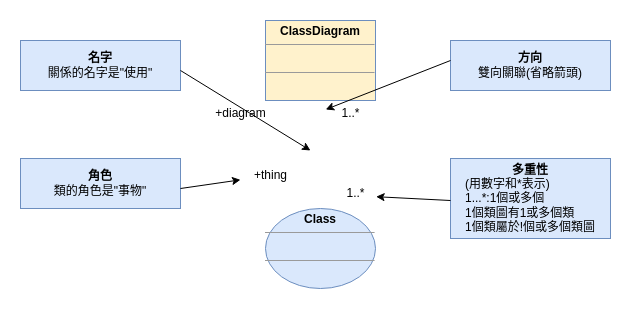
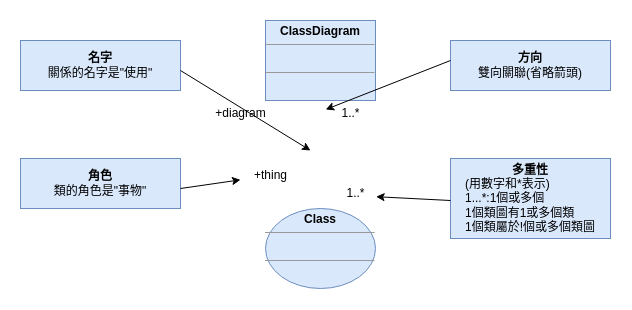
  <mxCell id="0" />
  <mxCell id="1" parent="0" />
  <mxCell id="2" value="&lt;div style=&quot;&quot;&gt;&lt;b style=&quot;background-color: initial;&quot;&gt;角色&lt;/b&gt;&lt;/div&gt;&lt;div style=&quot;&quot;&gt;&lt;span style=&quot;background-color: initial;&quot;&gt;類的角色是&quot;事物&lt;/span&gt;&lt;span style=&quot;background-color: initial;&quot;&gt;&quot;&lt;/span&gt;&lt;/div&gt;" style="rounded=0;whiteSpace=wrap;html=1;fillColor=#dae8fc;strokeColor=#6c8ebf;container=0;align=center;" vertex="1" parent="1"><mxGeometry x="20" y="158" width="160" height="50" as="geometry" /></mxCell>
  <mxCell id="3" value="&lt;p style=&quot;margin:0px;margin-top:4px;text-align:center;&quot;&gt;&lt;b&gt;Class&lt;/b&gt;&lt;/p&gt;&lt;hr size=&quot;1&quot;&gt;&lt;p style=&quot;margin:0px;margin-left:4px;&quot;&gt;&lt;br&gt;&lt;/p&gt;&lt;hr size=&quot;1&quot;&gt;&lt;p style=&quot;margin:0px;margin-left:4px;&quot;&gt;&lt;br&gt;&lt;/p&gt;" style="ellipse;verticalAlign=top;align=left;overflow=fill;fontSize=12;fontFamily=Helvetica;html=1;whiteSpace=wrap;fillColor=#dae8fc;strokeColor=#6c8ebf;" vertex="1" parent="1"><mxGeometry x="265" y="208" width="110" height="80" as="geometry" /></mxCell>
- <mxCell id="4" value="&lt;p style=&quot;margin:0px;margin-top:4px;text-align:center;&quot;&gt;&lt;b&gt;ClassDiagram&lt;/b&gt;&lt;/p&gt;&lt;hr size=&quot;1&quot;&gt;&lt;p style=&quot;margin:0px;margin-left:4px;&quot;&gt;&lt;br&gt;&lt;/p&gt;&lt;hr size=&quot;1&quot;&gt;&lt;p style=&quot;margin:0px;margin-left:4px;&quot;&gt;&lt;br&gt;&lt;/p&gt;" style="verticalAlign=top;align=left;overflow=fill;fontSize=12;fontFamily=Helvetica;html=1;whiteSpace=wrap;fillColor=#fff2cc;strokeColor=#6c8ebf;" vertex="1" parent="1"><mxGeometry x="265" y="20" width="110" height="80" as="geometry" /></mxCell>
+ <mxCell id="4" value="&lt;p style=&quot;margin:0px;margin-top:4px;text-align:center;&quot;&gt;&lt;b&gt;ClassDiagram&lt;/b&gt;&lt;/p&gt;&lt;hr size=&quot;1&quot;&gt;&lt;p style=&quot;margin:0px;margin-left:4px;&quot;&gt;&lt;br&gt;&lt;/p&gt;&lt;hr size=&quot;1&quot;&gt;&lt;p style=&quot;margin:0px;margin-left:4px;&quot;&gt;&lt;br&gt;&lt;/p&gt;" style="verticalAlign=top;align=left;overflow=fill;fontSize=12;fontFamily=Helvetica;html=1;whiteSpace=wrap;fillColor=#dae8fc;strokeColor=#6c8ebf;" vertex="1" parent="1"><mxGeometry x="265" y="20" width="110" height="80" as="geometry" /></mxCell>
  <mxCell id="5" value="1..*" style="text;html=1;align=center;verticalAlign=middle;resizable=0;points=[];autosize=1;strokeColor=none;fillColor=none;" vertex="1" parent="1"><mxGeometry x="330" y="98" width="40" height="30" as="geometry" /></mxCell>
  <mxCell id="6" value="1..*" style="text;html=1;align=center;verticalAlign=middle;resizable=0;points=[];autosize=1;strokeColor=none;fillColor=none;" vertex="1" parent="1"><mxGeometry x="335" y="178" width="40" height="30" as="geometry" /></mxCell>
  <mxCell id="7" value="+diagram" style="text;html=1;align=center;verticalAlign=middle;resizable=0;points=[];autosize=1;strokeColor=none;fillColor=none;" vertex="1" parent="1"><mxGeometry x="205" y="98" width="70" height="30" as="geometry" /></mxCell>
  <mxCell id="8" value="+thing" style="text;html=1;align=center;verticalAlign=middle;resizable=0;points=[];autosize=1;strokeColor=none;fillColor=none;" vertex="1" parent="1"><mxGeometry x="240" y="160" width="60" height="30" as="geometry" /></mxCell>
  <mxCell id="9" value="&lt;div style=&quot;&quot;&gt;&lt;b style=&quot;background-color: initial;&quot;&gt;名字&lt;/b&gt;&lt;/div&gt;&lt;div style=&quot;&quot;&gt;關係的名字是&quot;使用&quot;&lt;/div&gt;" style="rounded=0;whiteSpace=wrap;html=1;fillColor=#dae8fc;strokeColor=#6c8ebf;container=0;align=center;" vertex="1" parent="1"><mxGeometry x="20" y="40" width="160" height="50" as="geometry" /></mxCell>
  <mxCell id="10" value="&lt;div style=&quot;&quot;&gt;&lt;b style=&quot;background-color: initial;&quot;&gt;多重性&lt;/b&gt;&lt;/div&gt;&lt;div style=&quot;text-align: left;&quot;&gt;(用數字和*表示)&lt;/div&gt;&lt;div style=&quot;text-align: left;&quot;&gt;1...*:1個或多個&lt;/div&gt;&lt;div style=&quot;text-align: left;&quot;&gt;1個類圖有1或多個類&lt;/div&gt;&lt;div style=&quot;text-align: left;&quot;&gt;1個類屬於!個或多個類圖&lt;/div&gt;" style="rounded=0;whiteSpace=wrap;html=1;fillColor=#dae8fc;strokeColor=#6c8ebf;container=0;align=center;" vertex="1" parent="1"><mxGeometry x="450" y="158" width="160" height="80" as="geometry" /></mxCell>
  <mxCell id="11" value="&lt;div style=&quot;&quot;&gt;&lt;b style=&quot;background-color: initial;&quot;&gt;方向&lt;/b&gt;&lt;/div&gt;&lt;div style=&quot;&quot;&gt;雙向關聯(省略箭頭)&lt;/div&gt;" style="rounded=0;whiteSpace=wrap;html=1;fillColor=#dae8fc;strokeColor=#6c8ebf;container=0;align=center;" vertex="1" parent="1"><mxGeometry x="450" y="40" width="160" height="50" as="geometry" /></mxCell>
  <mxCell id="12" value="" style="endArrow=classic;html=1;rounded=0;" edge="1" parent="1" target="8"><mxGeometry width="50" height="50" relative="1" as="geometry"><mxPoint x="180" y="188" as="sourcePoint" /><mxPoint x="230" y="138" as="targetPoint" /></mxGeometry></mxCell>
  <mxCell id="13" value="" style="endArrow=classic;html=1;rounded=0;" edge="1" parent="1"><mxGeometry width="50" height="50" relative="1" as="geometry"><mxPoint x="180" y="70" as="sourcePoint" /><mxPoint x="310" y="150" as="targetPoint" /></mxGeometry></mxCell>
  <mxCell id="14" value="" style="endArrow=classic;html=1;rounded=0;entryX=-0.12;entryY=0.367;entryDx=0;entryDy=0;entryPerimeter=0;" edge="1" parent="1" target="5"><mxGeometry width="50" height="50" relative="1" as="geometry"><mxPoint x="450" y="60" as="sourcePoint" /><mxPoint x="500" y="10" as="targetPoint" /></mxGeometry></mxCell>
  <mxCell id="15" value="" style="endArrow=classic;html=1;rounded=0;entryX=1.015;entryY=0.607;entryDx=0;entryDy=0;entryPerimeter=0;" edge="1" parent="1" target="6"><mxGeometry width="50" height="50" relative="1" as="geometry"><mxPoint x="450" y="200" as="sourcePoint" /><mxPoint x="325" y="249" as="targetPoint" /></mxGeometry></mxCell>
